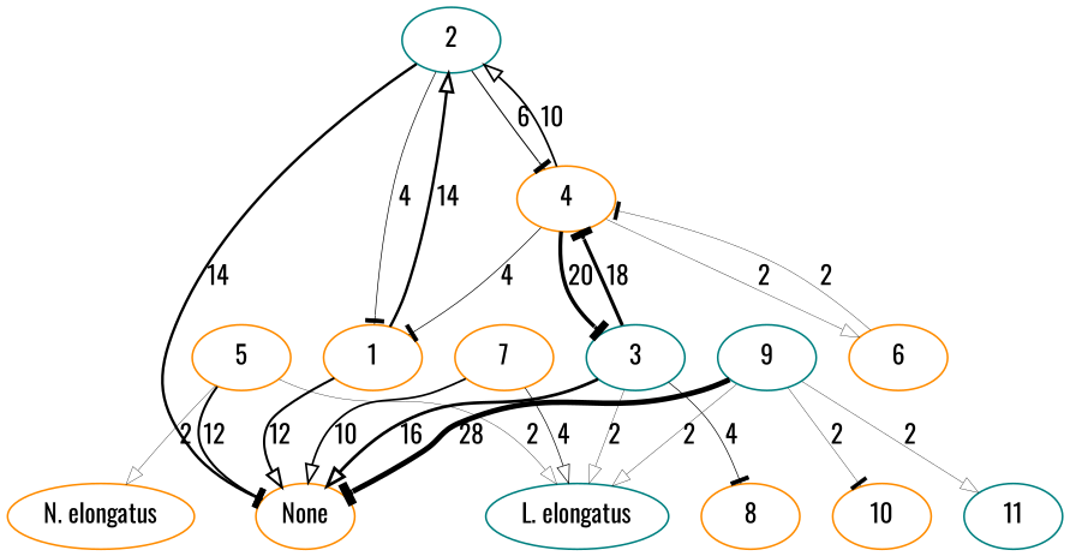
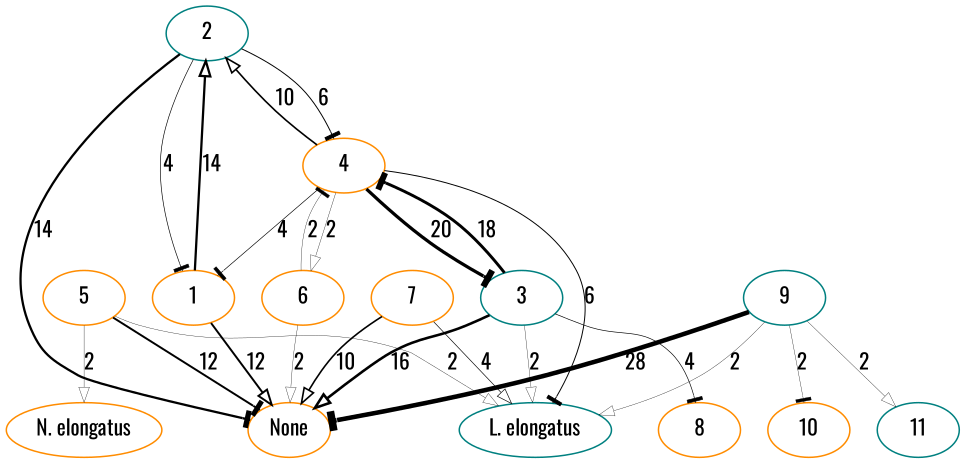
  strict digraph {
    fontname=Oswald
    node [color=darkorange fontname=Oswald]
    edge [arrowhead=onormal fontname=Oswald penwidth=0.21428571428571427]
    2 [color=teal]
    1
    None
    4
    3 [color=teal]
    "L. elongatus" [color=teal]
    6
    8
    5
    n10 [label="N. elongatus"]
    7
    9 [color=teal]
    10
    11 [color=teal]
    2 -> 1 [arrowhead=tee label=4 penwidth=0.42857142857142855]
    2 -> None [arrowhead=tee label=14 penwidth=1.5]
    2 -> 4 [arrowhead=tee label=6 penwidth=0.6428571428571429]
    1 -> 2 [label=14 penwidth=1.5]
    1 -> None [label=12 penwidth=1.2857142857142858]
    4 -> 2 [label=10 penwidth=1.0714285714285714]
    4 -> 1 [arrowhead=tee label=4 penwidth=0.42857142857142855]
    4 -> 3 [arrowhead=tee label=20 penwidth=2.142857142857143]
+   4 -> "L. elongatus" [arrowhead=tee label=6 penwidth=0.6428571428571429]
    4 -> 6 [label=2]
    3 -> None [label=16 penwidth=1.7142857142857142]
    3 -> 4 [arrowhead=tee label=18 penwidth=1.9285714285714286]
    3 -> "L. elongatus" [label=2]
    3 -> 8 [arrowhead=tee label=4 penwidth=0.42857142857142855]
+   6 -> None [label=2]
    6 -> 4 [arrowhead=tee label=2]
    5 -> None [arrowhead=tee label=12 penwidth=1.2857142857142858]
    5 -> "L. elongatus" [label=2]
    5 -> n10 [label=2]
    7 -> None [label=10 penwidth=1.0714285714285714]
    7 -> "L. elongatus" [label=4 penwidth=0.42857142857142855]
    9 -> None [arrowhead=tee label=28 penwidth=3.0]
    9 -> "L. elongatus" [label=2]
    9 -> 10 [arrowhead=tee label=2]
    9 -> 11 [label=2]
  }
